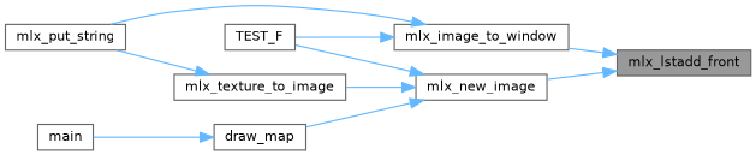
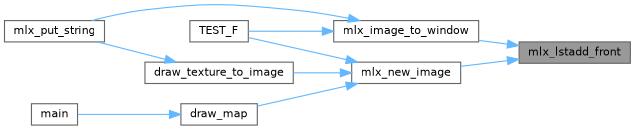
  digraph {
    rankdir=RL
    node [color=grey40 fillcolor=white fontname=Helvetica fontsize=10 shape=box style=filled]
    edge [color=steelblue1 dir=back fontname=Helvetica fontsize=10 labelfontname=Helvetica labelfontsize=10 style=solid]
    n1 [color=gray40 fillcolor=grey60 fontcolor=black height=0.2 label=mlx_lstadd_front width=0.4]
    n2 [height=0.2 label=mlx_image_to_window width=0.4]
    n3 [height=0.2 label=mlx_new_image width=0.4]
    n4 [height=0.2 label=mlx_put_string width=0.4]
    n5 [height=0.2 label=TEST_F width=0.4]
    n6 [height=0.2 label=draw_map width=0.4]
-   n7 [height=0.2 label=mlx_texture_to_image width=0.4]
+   n7 [height=0.2 label=draw_texture_to_image width=0.4]
    n8 [height=0.2 label=main width=0.4]
    n1 -> n2
    n1 -> n3
    n2 -> n4
    n2 -> n5
    n3 -> n5
    n3 -> n6
    n3 -> n7
    n6 -> n8
    n7 -> n4
  }
